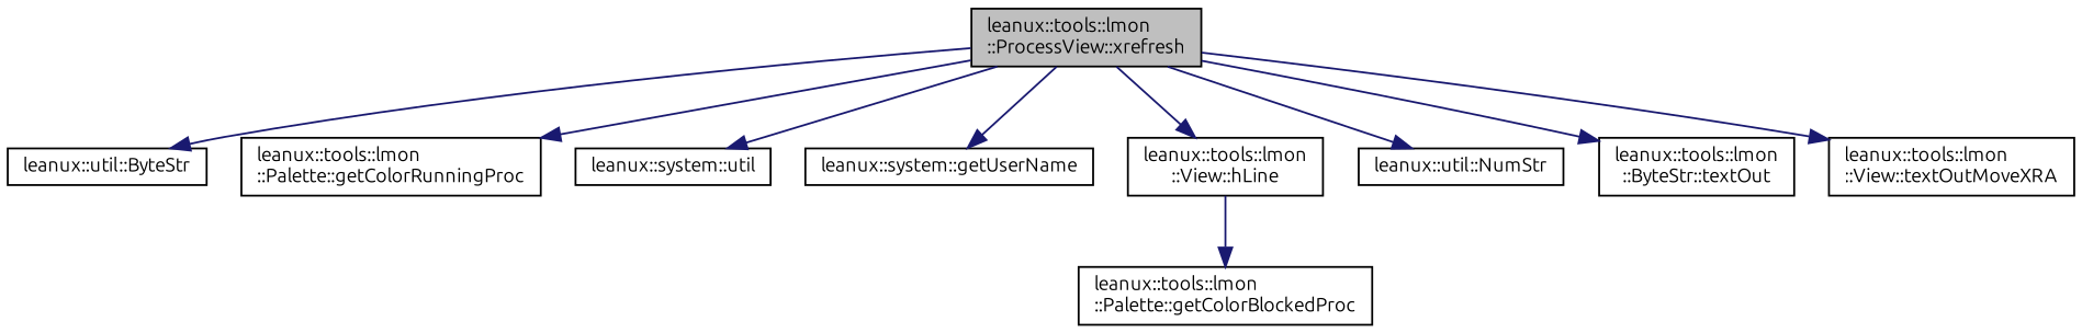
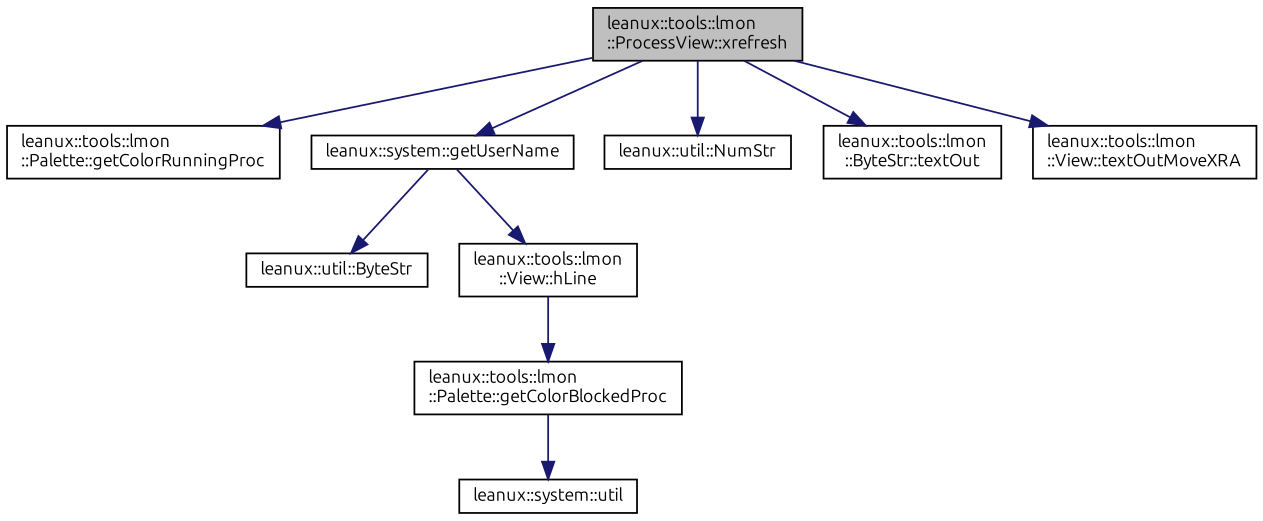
  digraph {
    fontname=Ubuntu
    rankdir=TB
    node [color=black fontname=Ubuntu fontsize=10 shape=record]
    edge [color=midnightblue fontname=Ubuntu fontsize=10 labelfontname=Helvetica labelfontsize=10 style=solid]
    n1 [fillcolor=grey75 fontcolor=black height=0.2 label="leanux::tools::lmon\l::ProcessView::xrefresh" style=filled width=0.4]
    n2 [height=0.2 label="leanux::util::ByteStr" width=0.4]
    n3 [height=0.2 label="leanux::tools::lmon\l::Palette::getColorRunningProc" width=0.4]
    n4 [height=0.2 label="leanux::system::util" width=0.4]
    n5 [height=0.2 label="leanux::system::getUserName" width=0.4]
    n6 [height=0.2 label="leanux::tools::lmon\l::View::hLine" width=0.4]
    n7 [height=0.2 label="leanux::util::NumStr" width=0.4]
    n8 [height=0.2 label="leanux::tools::lmon\l::ByteStr::textOut" width=0.4]
    n9 [height=0.2 label="leanux::tools::lmon\l::View::textOutMoveXRA" width=0.4]
    n10 [height=0.2 label="leanux::tools::lmon\l::Palette::getColorBlockedProc" width=0.4]
-   n1 -> n2
+   n5 -> n2
    n1 -> n3
-   n1 -> n4
+   n10 -> n4
    n1 -> n5
-   n1 -> n6
+   n5 -> n6
    n1 -> n7
    n1 -> n8
    n1 -> n9
    n6 -> n10
  }
